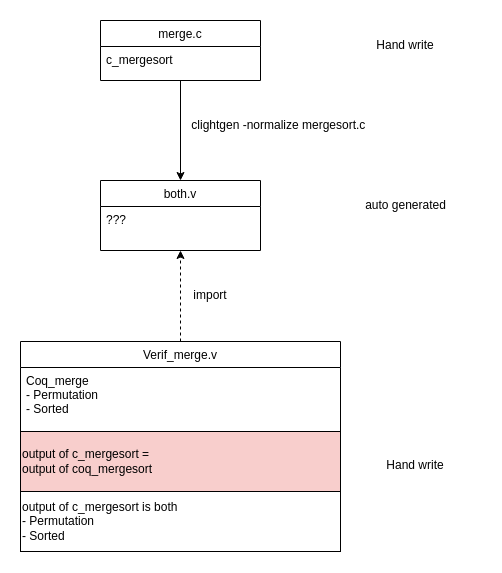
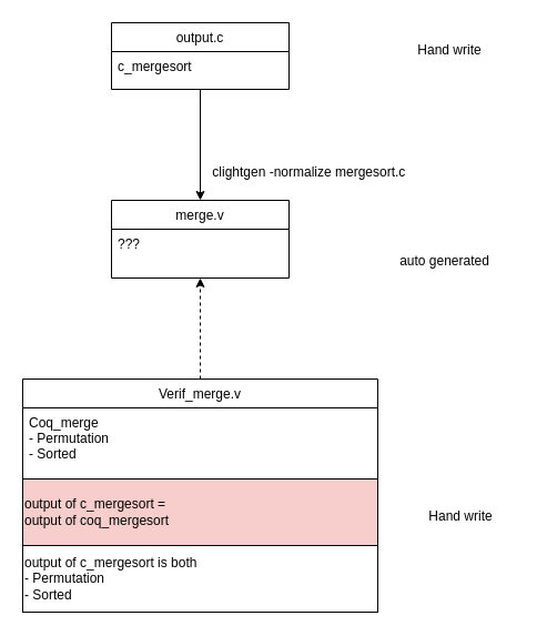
  <mxCell id="0" />
  <mxCell id="1" parent="0" />
  <mxCell id="2" style="edgeStyle=none;rounded=0;orthogonalLoop=1;jettySize=auto;html=1;entryX=0.5;entryY=0;entryDx=0;entryDy=0;" edge="1" parent="1" source="3" target="5"><mxGeometry relative="1" as="geometry" /></mxCell>
- <mxCell id="3" value="merge.c" style="swimlane;fontStyle=0;align=center;verticalAlign=top;childLayout=stackLayout;horizontal=1;startSize=26;horizontalStack=0;resizeParent=1;resizeLast=0;collapsible=1;marginBottom=0;rounded=0;shadow=0;strokeWidth=1;" parent="1" vertex="1"><mxGeometry x="100" y="20" width="160" height="60" as="geometry"><mxRectangle x="340" y="380" width="170" height="26" as="alternateBounds" /></mxGeometry></mxCell>
+ <mxCell id="3" value="output.c" style="swimlane;fontStyle=0;align=center;verticalAlign=top;childLayout=stackLayout;horizontal=1;startSize=26;horizontalStack=0;resizeParent=1;resizeLast=0;collapsible=1;marginBottom=0;rounded=0;shadow=0;strokeWidth=1;" parent="1" vertex="1"><mxGeometry x="100" y="20" width="160" height="60" as="geometry"><mxRectangle x="340" y="380" width="170" height="26" as="alternateBounds" /></mxGeometry></mxCell>
  <mxCell id="4" value="c_mergesort" style="text;align=left;verticalAlign=top;spacingLeft=4;spacingRight=4;overflow=hidden;rotatable=0;points=[[0,0.5],[1,0.5]];portConstraint=eastwest;" parent="3" vertex="1"><mxGeometry y="26" width="160" height="26" as="geometry" /></mxCell>
- <mxCell id="5" value="both.v" style="swimlane;fontStyle=0;align=center;verticalAlign=top;childLayout=stackLayout;horizontal=1;startSize=26;horizontalStack=0;resizeParent=1;resizeLast=0;collapsible=1;marginBottom=0;rounded=0;shadow=0;strokeWidth=1;" vertex="1" parent="1"><mxGeometry x="100" y="180" width="160" height="70" as="geometry"><mxRectangle x="340" y="380" width="170" height="26" as="alternateBounds" /></mxGeometry></mxCell>
+ <mxCell id="5" value="merge.v" style="swimlane;fontStyle=0;align=center;verticalAlign=top;childLayout=stackLayout;horizontal=1;startSize=26;horizontalStack=0;resizeParent=1;resizeLast=0;collapsible=1;marginBottom=0;rounded=0;shadow=0;strokeWidth=1;" vertex="1" parent="1"><mxGeometry x="100" y="180" width="160" height="70" as="geometry"><mxRectangle x="340" y="380" width="170" height="26" as="alternateBounds" /></mxGeometry></mxCell>
  <mxCell id="6" value="???" style="text;align=left;verticalAlign=top;spacingLeft=4;spacingRight=4;overflow=hidden;rotatable=0;points=[[0,0.5],[1,0.5]];portConstraint=eastwest;" vertex="1" parent="5"><mxGeometry y="26" width="160" height="26" as="geometry" /></mxCell>
  <mxCell id="7" style="edgeStyle=none;rounded=0;orthogonalLoop=1;jettySize=auto;html=1;entryX=0.5;entryY=1;entryDx=0;entryDy=0;dashed=1;" edge="1" parent="1" source="8" target="5"><mxGeometry relative="1" as="geometry" /></mxCell>
  <mxCell id="8" value="Verif_merge.v" style="swimlane;fontStyle=0;align=center;verticalAlign=top;childLayout=stackLayout;horizontal=1;startSize=26;horizontalStack=0;resizeParent=1;resizeLast=0;collapsible=1;marginBottom=0;rounded=0;shadow=0;strokeWidth=1;" vertex="1" parent="1"><mxGeometry x="20" y="341" width="320" height="210" as="geometry"><mxRectangle x="210" y="490" width="170" height="26" as="alternateBounds" /></mxGeometry></mxCell>
  <mxCell id="9" value="Coq_merge&#10;- Permutation&#10;- Sorted" style="text;align=left;verticalAlign=top;spacingLeft=4;spacingRight=4;overflow=hidden;rotatable=0;points=[[0,0.5],[1,0.5]];portConstraint=eastwest;" vertex="1" parent="8"><mxGeometry y="26" width="320" height="64" as="geometry" /></mxCell>
  <mxCell id="10" value="&lt;div&gt;&lt;span style=&quot;background-color: initial;&quot;&gt;output of c_mergesort =&amp;nbsp;&lt;/span&gt;&lt;/div&gt;&lt;div&gt;&lt;span style=&quot;background-color: initial;&quot;&gt;output of coq_mergesort&lt;/span&gt;&lt;/div&gt;" style="rounded=0;whiteSpace=wrap;html=1;align=left;fillColor=#f8cecc;" vertex="1" parent="8"><mxGeometry y="90" width="320" height="60" as="geometry" /></mxCell>
  <mxCell id="11" value="&lt;div style=&quot;&quot;&gt;&lt;span style=&quot;background-color: initial;&quot;&gt;output of c_mergesort is both&lt;/span&gt;&lt;/div&gt;&lt;div style=&quot;&quot;&gt;&lt;span style=&quot;background-color: initial;&quot;&gt;- Permutation&lt;/span&gt;&lt;/div&gt;&lt;div style=&quot;&quot;&gt;&lt;span style=&quot;background-color: initial;&quot;&gt;- Sorted&lt;/span&gt;&lt;/div&gt;" style="rounded=0;whiteSpace=wrap;html=1;align=left;" vertex="1" parent="8"><mxGeometry y="150" width="320" height="60" as="geometry" /></mxCell>
  <mxCell id="12" value="Hand write" style="text;html=1;strokeColor=none;fillColor=none;align=center;verticalAlign=middle;whiteSpace=wrap;rounded=0;" vertex="1" parent="1"><mxGeometry x="340" y="30" width="130" height="30" as="geometry" /></mxCell>
- <mxCell id="13" value="auto generated" style="text;html=1;strokeColor=none;fillColor=none;align=center;verticalAlign=middle;whiteSpace=wrap;rounded=0;" vertex="1" parent="1"><mxGeometry x="352.5" y="190" width="105" height="30" as="geometry" /></mxCell>
+ <mxCell id="13" value="auto generated" style="text;html=1;strokeColor=none;fillColor=none;align=center;verticalAlign=middle;whiteSpace=wrap;rounded=0;" vertex="1" parent="1"><mxGeometry x="347.5" y="220" width="105" height="30" as="geometry" /></mxCell>
  <mxCell id="14" value="Hand write" style="text;html=1;strokeColor=none;fillColor=none;align=center;verticalAlign=middle;whiteSpace=wrap;rounded=0;" vertex="1" parent="1"><mxGeometry x="350" y="450" width="130" height="30" as="geometry" /></mxCell>
- <mxCell id="15" value="import" style="text;html=1;strokeColor=none;fillColor=none;align=center;verticalAlign=middle;whiteSpace=wrap;rounded=0;" vertex="1" parent="1"><mxGeometry x="180" y="280" width="60" height="30" as="geometry" /></mxCell>
- <mxCell id="16" value="clightgen -normalize mergesort.c&amp;nbsp;" style="text;html=1;strokeColor=none;fillColor=none;align=center;verticalAlign=middle;whiteSpace=wrap;rounded=0;" vertex="1" parent="1"><mxGeometry x="180" y="110" width="200" height="30" as="geometry" /></mxCell>
+ <mxCell id="16" value="clightgen -normalize mergesort.c&amp;nbsp;" style="text;html=1;strokeColor=none;fillColor=none;align=center;verticalAlign=middle;whiteSpace=wrap;rounded=0;" vertex="1" parent="1"><mxGeometry x="180" y="140" width="200" height="30" as="geometry" /></mxCell>
